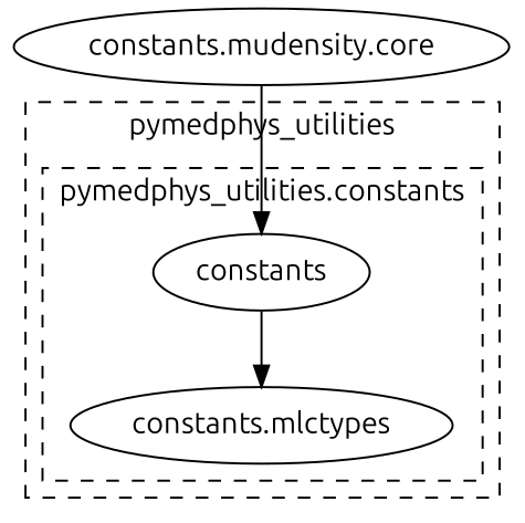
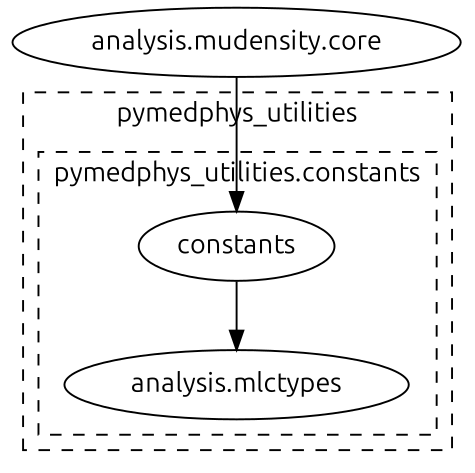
  strict digraph {
    fontname=Ubuntu
    rankdir=TB
    node [fontname=Ubuntu]
    edge [fontname=Ubuntu]
-   n1 [label="constants.mlctypes"]
+   n1 [label="analysis.mlctypes"]
    n2 [label=constants]
-   n3 [label="constants.mudensity.core"]
+   n3 [label="analysis.mudensity.core"]
    subgraph cluster_1 {
      label=pymedphys_utilities
      style=dashed
      subgraph cluster_2 {
        label="pymedphys_utilities.constants"
        style=dashed
        subgraph sub_3 {
          label="pymedphys_utilities.constants"
          rank=same
          style=dashed
          n1
        }
        subgraph sub_4 {
          label="pymedphys_utilities.constants"
          rank=same
          style=dashed
          n2
        }
      }
    }
    n2 -> n1
    n3 -> n2
  }
